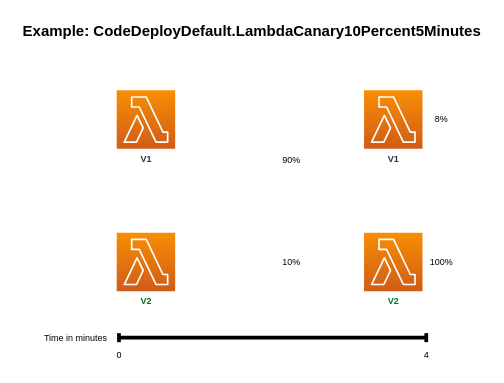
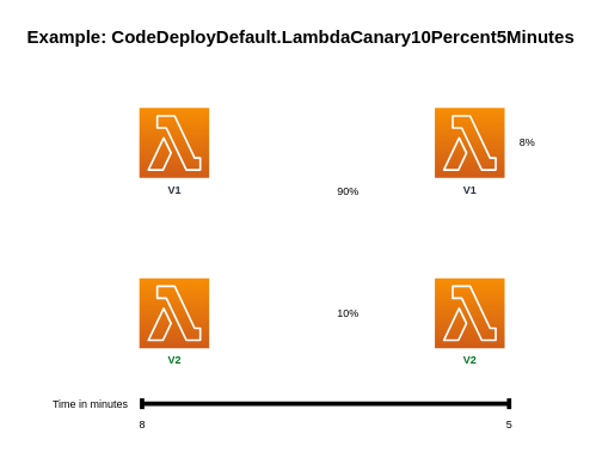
  <mxCell id="0" />
  <mxCell id="1" parent="0" />
  <mxCell id="2" value="V1" style="sketch=0;points=[[0,0,0],[0.25,0,0],[0.5,0,0],[0.75,0,0],[1,0,0],[0,1,0],[0.25,1,0],[0.5,1,0],[0.75,1,0],[1,1,0],[0,0.25,0],[0,0.5,0],[0,0.75,0],[1,0.25,0],[1,0.5,0],[1,0.75,0]];outlineConnect=0;fontColor=#232F3E;gradientColor=#F78E04;gradientDirection=north;fillColor=#D05C17;strokeColor=#ffffff;dashed=0;verticalLabelPosition=bottom;verticalAlign=top;align=center;html=1;fontSize=12;fontStyle=1;aspect=fixed;shape=mxgraph.aws4.resourceIcon;resIcon=mxgraph.aws4.lambda;" vertex="1" parent="1"><mxGeometry x="155" y="120" width="78" height="78" as="geometry" /></mxCell>
  <mxCell id="3" value="90%" style="text;html=1;align=center;verticalAlign=middle;resizable=0;points=[];autosize=1;strokeColor=none;fillColor=none;" vertex="1" parent="1"><mxGeometry x="363" y="199" width="50" height="30" as="geometry" /></mxCell>
  <mxCell id="4" value="V1" style="sketch=0;points=[[0,0,0],[0.25,0,0],[0.5,0,0],[0.75,0,0],[1,0,0],[0,1,0],[0.25,1,0],[0.5,1,0],[0.75,1,0],[1,1,0],[0,0.25,0],[0,0.5,0],[0,0.75,0],[1,0.25,0],[1,0.5,0],[1,0.75,0]];outlineConnect=0;fontColor=#232F3E;gradientColor=#F78E04;gradientDirection=north;fillColor=#D05C17;strokeColor=#ffffff;dashed=0;verticalLabelPosition=bottom;verticalAlign=top;align=center;html=1;fontSize=12;fontStyle=1;aspect=fixed;shape=mxgraph.aws4.resourceIcon;resIcon=mxgraph.aws4.lambda;" vertex="1" parent="1"><mxGeometry x="485" y="120" width="78" height="78" as="geometry" /></mxCell>
  <mxCell id="5" value="8%" style="text;html=1;align=center;verticalAlign=middle;resizable=0;points=[];autosize=1;strokeColor=none;fillColor=none;" vertex="1" parent="1"><mxGeometry x="568" y="144" width="40" height="30" as="geometry" /></mxCell>
  <mxCell id="6" value="V2" style="sketch=0;points=[[0,0,0],[0.25,0,0],[0.5,0,0],[0.75,0,0],[1,0,0],[0,1,0],[0.25,1,0],[0.5,1,0],[0.75,1,0],[1,1,0],[0,0.25,0],[0,0.5,0],[0,0.75,0],[1,0.25,0],[1,0.5,0],[1,0.75,0]];outlineConnect=0;fontColor=#007523;gradientColor=#F78E04;gradientDirection=north;fillColor=#D05C17;strokeColor=#ffffff;dashed=0;verticalLabelPosition=bottom;verticalAlign=top;align=center;html=1;fontSize=12;fontStyle=1;aspect=fixed;shape=mxgraph.aws4.resourceIcon;resIcon=mxgraph.aws4.lambda;" vertex="1" parent="1"><mxGeometry x="155" y="310" width="78" height="78" as="geometry" /></mxCell>
  <mxCell id="7" value="10%" style="text;html=1;align=center;verticalAlign=middle;resizable=0;points=[];autosize=1;strokeColor=none;fillColor=none;" vertex="1" parent="1"><mxGeometry x="363" y="334" width="50" height="30" as="geometry" /></mxCell>
  <mxCell id="8" value="V2" style="sketch=0;points=[[0,0,0],[0.25,0,0],[0.5,0,0],[0.75,0,0],[1,0,0],[0,1,0],[0.25,1,0],[0.5,1,0],[0.75,1,0],[1,1,0],[0,0.25,0],[0,0.5,0],[0,0.75,0],[1,0.25,0],[1,0.5,0],[1,0.75,0]];outlineConnect=0;fontColor=#007523;gradientColor=#F78E04;gradientDirection=north;fillColor=#D05C17;strokeColor=#ffffff;dashed=0;verticalLabelPosition=bottom;verticalAlign=top;align=center;html=1;fontSize=12;fontStyle=1;aspect=fixed;shape=mxgraph.aws4.resourceIcon;resIcon=mxgraph.aws4.lambda;" vertex="1" parent="1"><mxGeometry x="485" y="310" width="78" height="78" as="geometry" /></mxCell>
- <mxCell id="9" value="100%" style="text;html=1;align=center;verticalAlign=middle;resizable=0;points=[];autosize=1;strokeColor=none;fillColor=none;" vertex="1" parent="1"><mxGeometry x="563" y="334" width="50" height="30" as="geometry" /></mxCell>
  <mxCell id="10" value="" style="endArrow=baseDash;html=1;rounded=0;startArrow=baseDash;startFill=0;endFill=0;strokeWidth=5;targetPerimeterSpacing=0;" edge="1" parent="1"><mxGeometry width="50" height="50" relative="1" as="geometry"><mxPoint x="158" y="450" as="sourcePoint" /><mxPoint x="568" y="450" as="targetPoint" /></mxGeometry></mxCell>
- <mxCell id="11" value="0" style="text;html=1;align=center;verticalAlign=middle;resizable=0;points=[];autosize=1;strokeColor=none;fillColor=none;" vertex="1" parent="1"><mxGeometry x="143" y="459" width="30" height="30" as="geometry" /></mxCell>
- <mxCell id="12" value="4" style="text;html=1;align=center;verticalAlign=middle;resizable=0;points=[];autosize=1;strokeColor=none;fillColor=none;" vertex="1" parent="1"><mxGeometry x="553" y="459" width="30" height="30" as="geometry" /></mxCell>
+ <mxCell id="11" value="8" style="text;html=1;align=center;verticalAlign=middle;resizable=0;points=[];autosize=1;strokeColor=none;fillColor=none;" vertex="1" parent="1"><mxGeometry x="143" y="459" width="30" height="30" as="geometry" /></mxCell>
+ <mxCell id="12" value="5" style="text;html=1;align=center;verticalAlign=middle;resizable=0;points=[];autosize=1;strokeColor=none;fillColor=none;" vertex="1" parent="1"><mxGeometry x="553" y="459" width="30" height="30" as="geometry" /></mxCell>
  <mxCell id="13" value="Time in minutes" style="text;html=1;align=center;verticalAlign=middle;resizable=0;points=[];autosize=1;strokeColor=none;fillColor=none;" vertex="1" parent="1"><mxGeometry y="436" width="110" height="30" as="geometry" x="45" /></mxCell>
  <mxCell id="14" value="Example:&amp;nbsp;CodeDeployDefault.LambdaCanary10Percent5Minutes" style="text;html=1;align=center;verticalAlign=middle;resizable=0;points=[];autosize=1;strokeColor=none;fillColor=none;fontStyle=1;fontSize=20;" vertex="1" parent="1"><mxGeometry x="20" y="20" width="630" height="40" as="geometry" /></mxCell>
